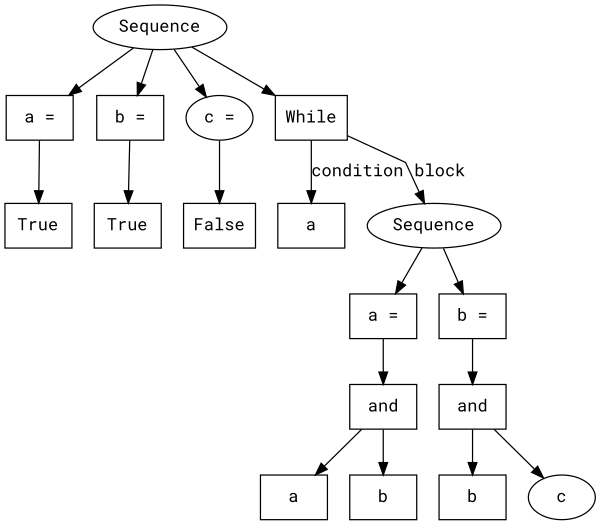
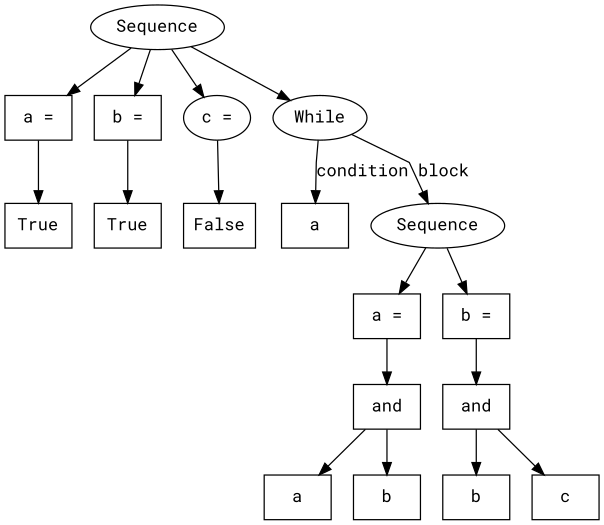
  digraph {
    fontname="Roboto Mono"
    rankdir=TB
    splines=polyline
    node [fontname="Roboto Mono" shape=box]
    edge [fontname="Roboto Mono"]
    n1 [label=Sequence shape=""]
    n2 [label="a ="]
    n3 [label="b ="]
    n4 [label="c =" shape=ellipse]
-   n5 [label=While]
+   n5 [label=While shape=""]
    n6 [label=True]
    n7 [label=True]
    n8 [label=False]
    n9 [label=a]
    n10 [label=Sequence shape=""]
    n11 [label="a ="]
    n12 [label="b ="]
    n13 [label=and]
    n14 [label=and]
    n15 [label=a]
    n16 [label=b]
    n17 [label=b]
-   n18 [label=c shape=ellipse]
+   n18 [label=c]
    n1 -> n2
    n1 -> n3
    n1 -> n4
    n1 -> n5
    n2 -> n6
    n3 -> n7
    n4 -> n8
    n5 -> n9 [label=condition]
    n5 -> n10 [label=block]
    n10 -> n11
    n10 -> n12
    n11 -> n13
    n12 -> n14
    n13 -> n15
    n13 -> n16
    n14 -> n17
    n14 -> n18
  }
